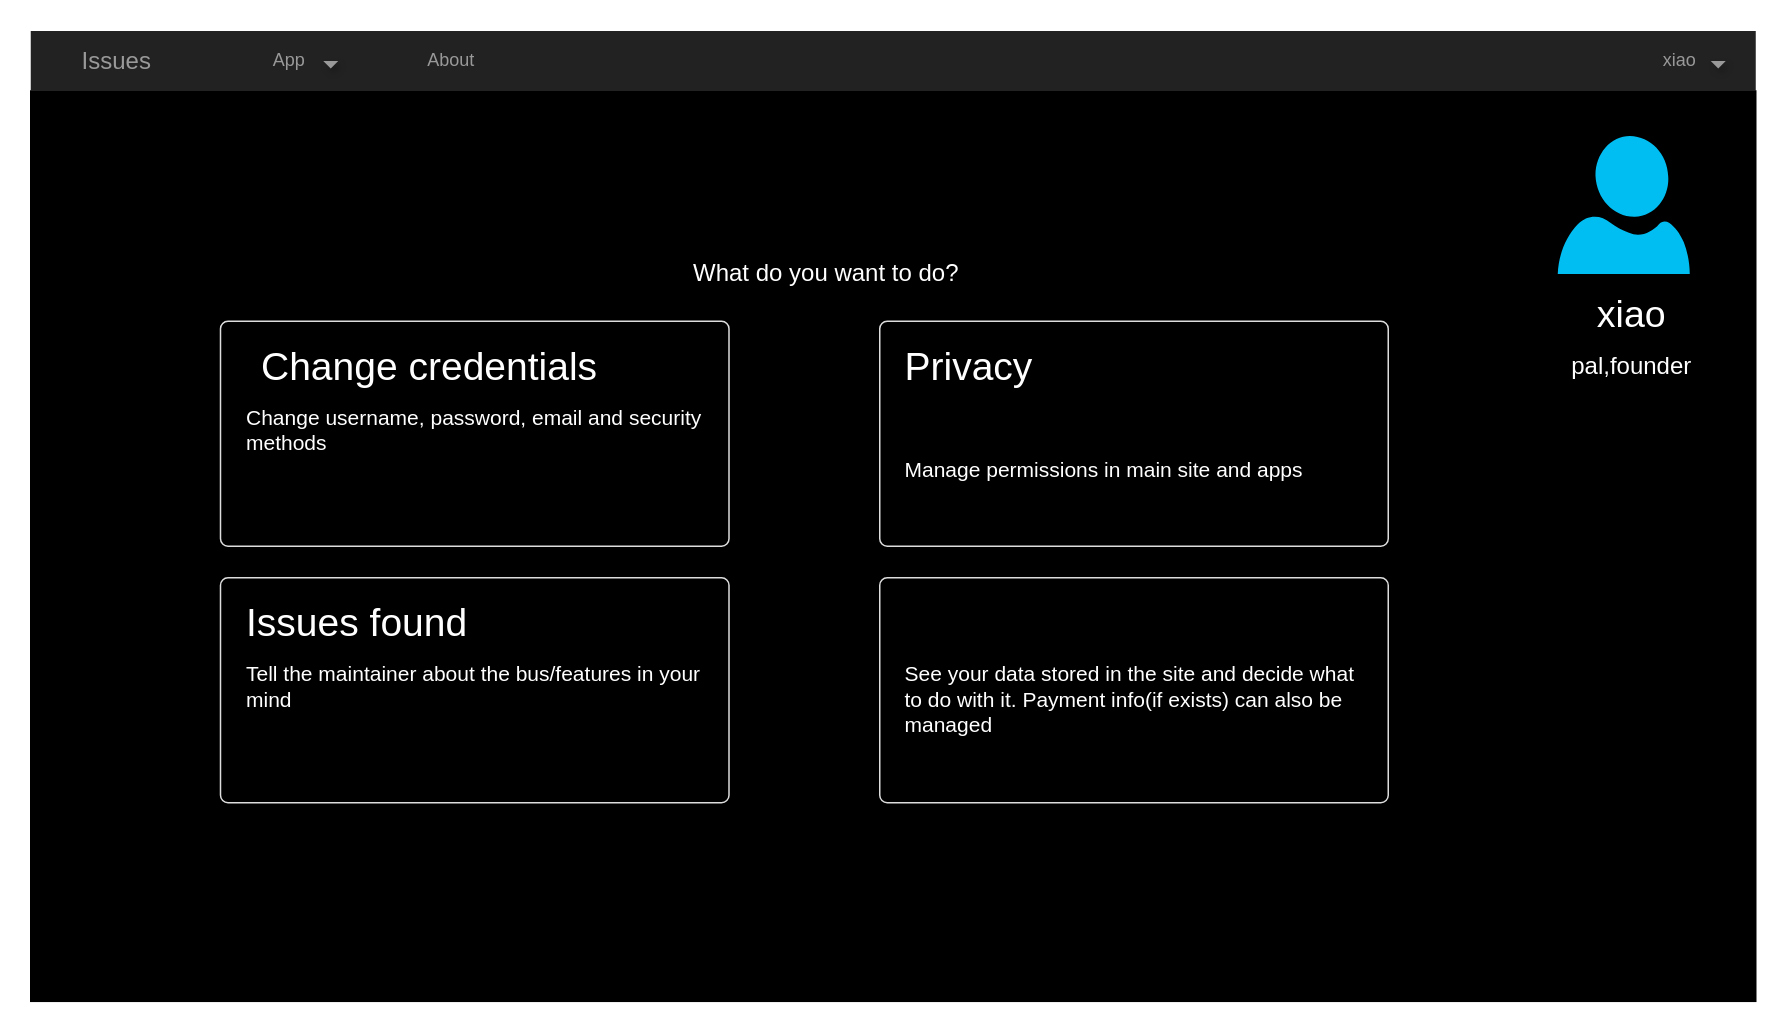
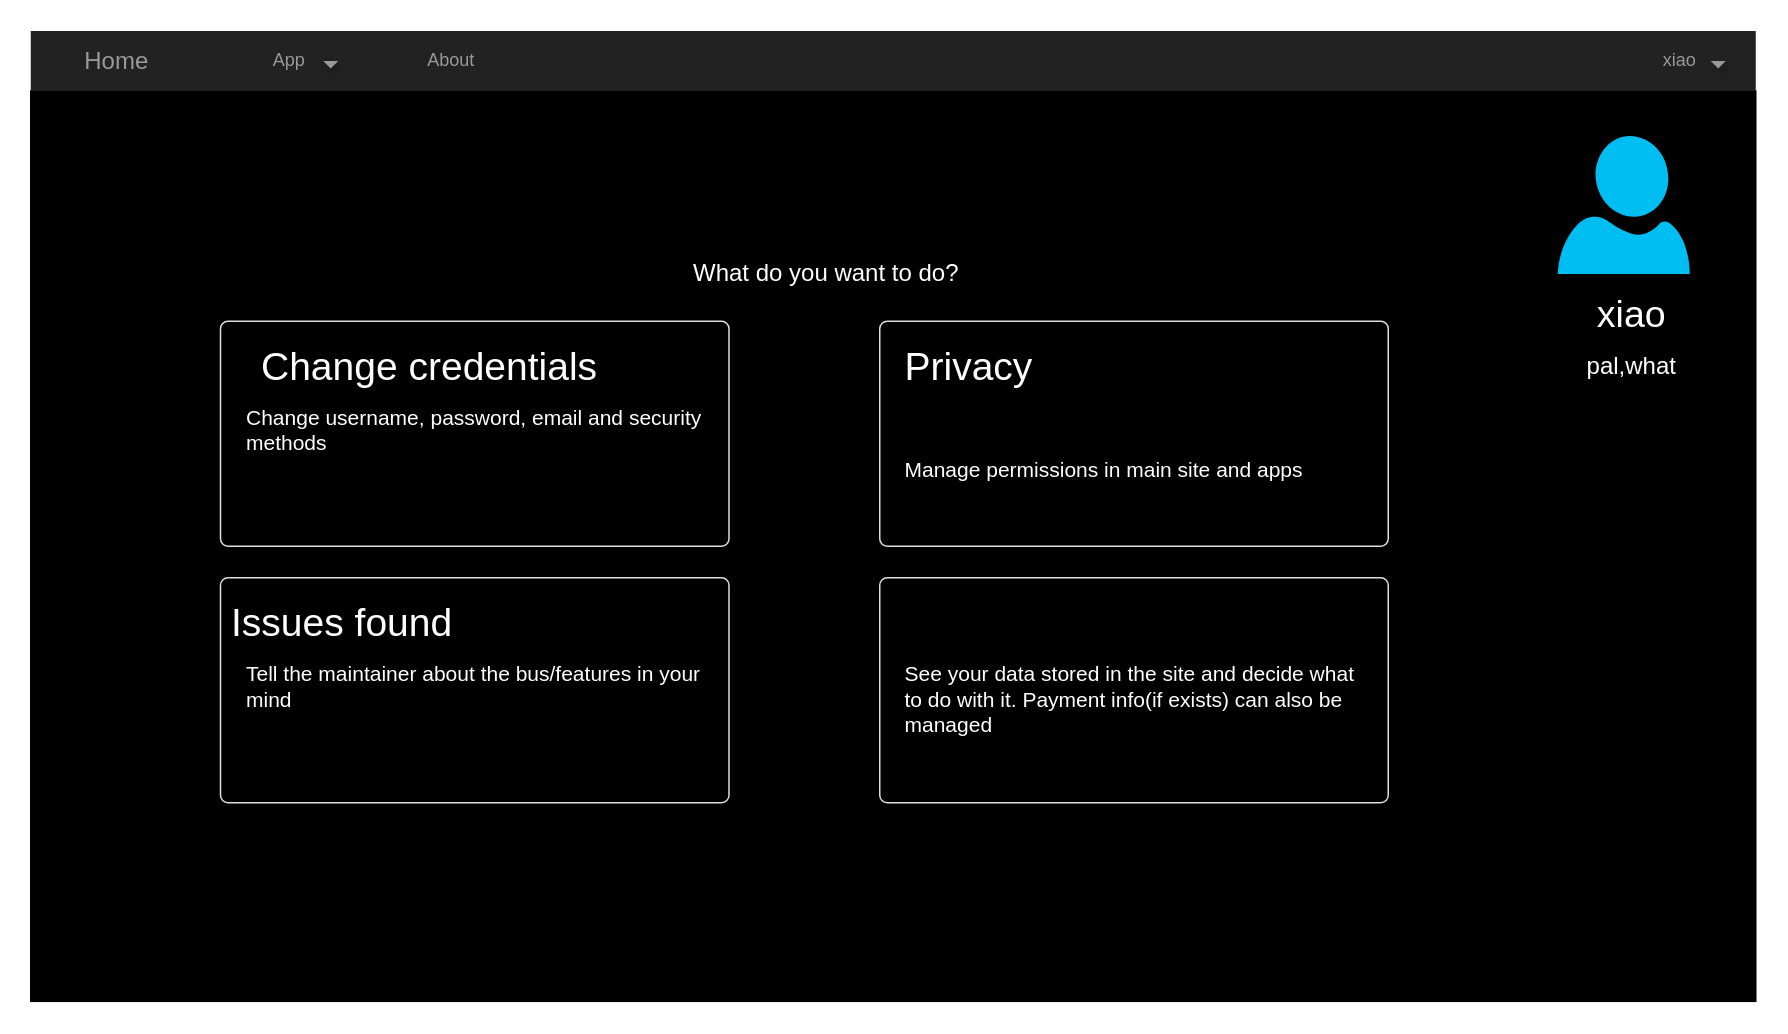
  <mxCell id="0" style=";html=1;" />
  <mxCell id="1" style=";html=1;" parent="0" />
  <mxCell id="2" value="" style="rounded=0;whiteSpace=wrap;html=1;fillColor=#000000;" parent="1" vertex="1"><mxGeometry x="20" y="60" width="1150" height="606.875" as="geometry" /></mxCell>
  <mxCell id="3" value="" style="html=1;shadow=0;dashed=0;shape=mxgraph.bootstrap.rect;fillColor=#222222;strokeColor=none;whiteSpace=wrap;rounded=0;fontSize=12;fontColor=#000000;align=center;" parent="1" vertex="1"><mxGeometry x="20" y="20" width="1150" height="40" as="geometry" /></mxCell>
- <mxCell id="4" value="&lt;font style=&quot;font-size: 16px&quot;&gt;Issues&lt;/font&gt;" style="html=1;shadow=0;dashed=0;fillColor=none;strokeColor=none;shape=mxgraph.bootstrap.rect;fontColor=#999999;fontSize=14;whiteSpace=wrap;" parent="3" vertex="1"><mxGeometry width="115" height="40" as="geometry" /></mxCell>
+ <mxCell id="4" value="&lt;font style=&quot;font-size: 16px&quot;&gt;Home&lt;/font&gt;" style="html=1;shadow=0;dashed=0;fillColor=none;strokeColor=none;shape=mxgraph.bootstrap.rect;fontColor=#999999;fontSize=14;whiteSpace=wrap;" parent="3" vertex="1"><mxGeometry width="115" height="40" as="geometry" /></mxCell>
  <mxCell id="5" value="App" style="html=1;shadow=0;dashed=0;fillColor=none;strokeColor=none;shape=mxgraph.bootstrap.rect;fontColor=#999999;whiteSpace=wrap;" parent="3" vertex="1"><mxGeometry x="115" width="115" height="40" as="geometry" /></mxCell>
  <mxCell id="6" value="xiao" style="html=1;shadow=0;dashed=0;fillColor=none;strokeColor=none;shape=mxgraph.bootstrap.rect;fontColor=#999999;whiteSpace=wrap;" parent="3" vertex="1"><mxGeometry x="1049.375" width="100.625" height="40" as="geometry" /></mxCell>
  <mxCell id="7" value="About" style="html=1;shadow=0;dashed=0;fillColor=none;strokeColor=none;shape=mxgraph.bootstrap.rect;fontColor=#999999;whiteSpace=wrap;" parent="3" vertex="1"><mxGeometry x="230" width="100.625" height="40" as="geometry" /></mxCell>
  <mxCell id="8" value="" style="shape=triangle;strokeColor=none;fillColor=#999999;direction=south;rounded=0;shadow=1;fontSize=12;fontColor=#000000;align=center;html=1;" parent="3" vertex="1"><mxGeometry x="195" y="20" width="10" height="5" as="geometry" /></mxCell>
  <mxCell id="9" value="" style="shape=triangle;strokeColor=none;fillColor=#999999;direction=south;rounded=0;shadow=1;fontSize=12;fontColor=#000000;align=center;html=1;" parent="3" vertex="1"><mxGeometry x="1120" y="20" width="10" height="5" as="geometry" /></mxCell>
  <mxCell id="10" value="" style="verticalLabelPosition=bottom;html=1;verticalAlign=top;align=center;strokeColor=none;fillColor=#00BEF2;shape=mxgraph.azure.user;fontColor=#FFFFFF;" vertex="1" parent="1"><mxGeometry x="1038" y="90" width="88" height="92" as="geometry" /></mxCell>
  <mxCell id="11" value="xiao" style="html=1;shadow=0;dashed=0;shape=mxgraph.bootstrap.rect;strokeColor=none;fillColor=none;fontSize=25;align=center;spacingLeft=10;fontColor=#FFFFFF;" vertex="1" parent="1"><mxGeometry x="1052" y="190" width="60" height="35" as="geometry" /></mxCell>
- <mxCell id="12" value="pal,founder" style="html=1;shadow=0;dashed=0;shape=mxgraph.bootstrap.rect;strokeColor=none;fillColor=none;fontSize=16;align=center;spacingLeft=10;fontColor=#FFFFFF;" vertex="1" parent="1"><mxGeometry x="1041" y="225" width="82" height="35" as="geometry" /></mxCell>
+ <mxCell id="12" value="pal,what" style="html=1;shadow=0;dashed=0;shape=mxgraph.bootstrap.rect;strokeColor=none;fillColor=none;fontSize=16;align=center;spacingLeft=10;fontColor=#FFFFFF;" vertex="1" parent="1"><mxGeometry x="1041" y="225" width="82" height="35" as="geometry" /></mxCell>
  <mxCell id="13" value="What do you want to do?" style="html=1;shadow=0;dashed=0;shape=mxgraph.bootstrap.rect;strokeColor=none;fillColor=none;fontSize=16;align=center;spacingLeft=10;fontColor=#FFFFFF;" vertex="1" parent="1"><mxGeometry x="504" y="163" width="82" height="35" as="geometry" /></mxCell>
  <mxCell id="14" value="" style="html=1;shadow=0;dashed=0;shape=mxgraph.bootstrap.rrect;fillColor=#000000;rSize=5;strokeColor=#dddddd;fontSize=30;fontColor=#FFFFFF;align=center;" vertex="1" parent="1"><mxGeometry x="146.5" y="213.5" width="339" height="150" as="geometry" /></mxCell>
  <mxCell id="15" value="Change credentials" style="html=1;shadow=0;dashed=0;shape=mxgraph.bootstrap.anchor;fontSize=26;align=left;whiteSpace=wrap;labelBackgroundColor=none;fontColor=#FFFFFF;" vertex="1" parent="14"><mxGeometry x="25" y="19" width="308" height="22" as="geometry" /></mxCell>
  <mxCell id="16" value="Change username, password, email and security methods" style="html=1;shadow=0;dashed=0;shape=mxgraph.bootstrap.anchor;strokeColor=#dddddd;whiteSpace=wrap;align=left;verticalAlign=top;fontSize=14;whiteSpace=wrap;fontColor=#FFFFFF;" vertex="1" parent="14"><mxGeometry x="15" y="49.6" width="308" height="51" as="geometry" /></mxCell>
  <mxCell id="17" value="" style="html=1;shadow=0;dashed=0;shape=mxgraph.bootstrap.rrect;fillColor=#000000;rSize=5;strokeColor=#dddddd;fontSize=30;fontColor=#FFFFFF;align=center;" vertex="1" parent="1"><mxGeometry x="586" y="213.5" width="339" height="150" as="geometry" /></mxCell>
  <mxCell id="18" value="Privacy" style="html=1;shadow=0;dashed=0;shape=mxgraph.bootstrap.anchor;fontSize=26;align=left;whiteSpace=wrap;labelBackgroundColor=none;fontColor=#FFFFFF;" vertex="1" parent="17"><mxGeometry x="15" y="19" width="308" height="22" as="geometry" /></mxCell>
  <mxCell id="19" value="Manage permissions in main site and apps" style="html=1;shadow=0;dashed=0;shape=mxgraph.bootstrap.anchor;strokeColor=#dddddd;whiteSpace=wrap;align=left;verticalAlign=top;fontSize=14;whiteSpace=wrap;fontColor=#FFFFFF;" vertex="1" parent="17"><mxGeometry x="15" y="84.6" width="308" height="51" as="geometry" /></mxCell>
  <mxCell id="20" value="" style="html=1;shadow=0;dashed=0;shape=mxgraph.bootstrap.rrect;fillColor=#000000;rSize=5;strokeColor=#dddddd;fontSize=30;fontColor=#FFFFFF;align=center;" vertex="1" parent="1"><mxGeometry x="146.5" y="384.5" width="339" height="150" as="geometry" /></mxCell>
- <mxCell id="21" value="Issues found" style="html=1;shadow=0;dashed=0;shape=mxgraph.bootstrap.anchor;fontSize=26;align=left;whiteSpace=wrap;labelBackgroundColor=none;fontColor=#FFFFFF;" vertex="1" parent="20"><mxGeometry x="15" y="19" width="308" height="22" as="geometry" /></mxCell>
+ <mxCell id="21" value="Issues found" style="html=1;shadow=0;dashed=0;shape=mxgraph.bootstrap.anchor;fontSize=26;align=left;whiteSpace=wrap;labelBackgroundColor=none;fontColor=#FFFFFF;" vertex="1" parent="20"><mxGeometry x="5" y="19" width="308" height="22" as="geometry" /></mxCell>
  <mxCell id="22" value="Tell the maintainer about the bus/features in your mind" style="html=1;shadow=0;dashed=0;shape=mxgraph.bootstrap.anchor;strokeColor=#dddddd;whiteSpace=wrap;align=left;verticalAlign=top;fontSize=14;whiteSpace=wrap;fontColor=#FFFFFF;" vertex="1" parent="20"><mxGeometry x="15" y="49.6" width="308" height="51" as="geometry" /></mxCell>
  <mxCell id="23" value="" style="html=1;shadow=0;dashed=0;shape=mxgraph.bootstrap.rrect;fillColor=#000000;rSize=5;strokeColor=#dddddd;fontSize=30;fontColor=#FFFFFF;align=center;" vertex="1" parent="1"><mxGeometry x="586" y="384.5" width="339" height="150" as="geometry" /></mxCell>
  <mxCell id="24" value="See your data stored in the site and decide what to do with it. Payment info(if exists) can also be managed" style="html=1;shadow=0;dashed=0;shape=mxgraph.bootstrap.anchor;strokeColor=#dddddd;whiteSpace=wrap;align=left;verticalAlign=top;fontSize=14;whiteSpace=wrap;fontColor=#FFFFFF;" vertex="1" parent="23"><mxGeometry x="15" y="49.6" width="308" height="51" as="geometry" /></mxCell>
